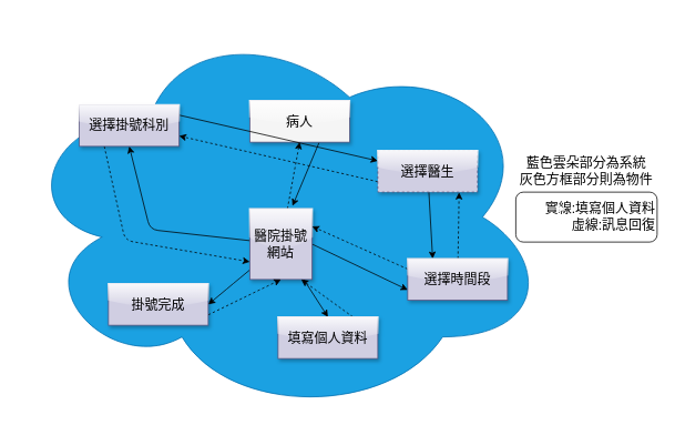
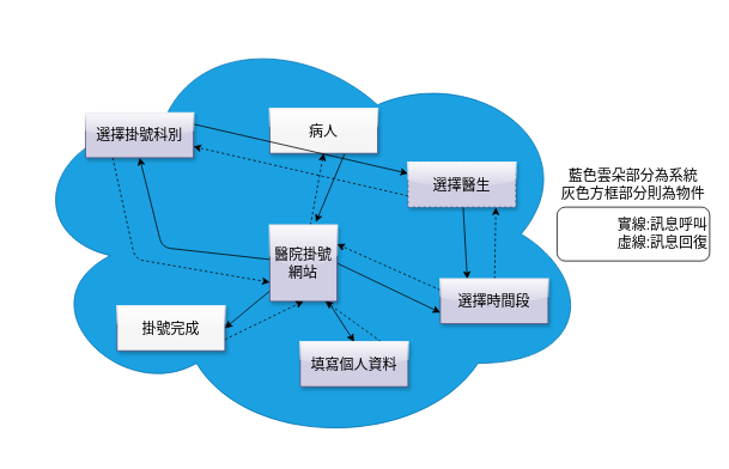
  <mxCell id="0" />
  <mxCell id="1" parent="0" />
  <mxCell id="2" value="&lt;font style=&quot;font-size: 16px;&quot;&gt;藍色雲朵部分為系統&lt;br&gt;灰色方框部分則為物件&lt;br&gt;&lt;/font&gt;" style="text;html=1;strokeColor=none;fillColor=none;align=center;verticalAlign=middle;whiteSpace=wrap;rounded=0;" parent="1" vertex="1"><mxGeometry x="620" y="190" width="170" height="30" as="geometry" /></mxCell>
- <mxCell id="3" value="實線:填寫個人資料&lt;br&gt;虛線:訊息回復" style="rounded=1;whiteSpace=wrap;html=1;fontSize=16;align=right;" parent="1" vertex="1"><mxGeometry x="620" y="230" width="170" height="60" as="geometry" /></mxCell>
+ <mxCell id="3" value="實線:訊息呼叫&lt;br&gt;虛線:訊息回復" style="rounded=1;whiteSpace=wrap;html=1;fontSize=16;align=right;" parent="1" vertex="1"><mxGeometry x="620" y="230" width="170" height="60" as="geometry" /></mxCell>
  <mxCell id="4" value="" style="ellipse;shape=cloud;whiteSpace=wrap;html=1;fillColor=#1ba1e2;fontColor=#ffffff;strokeColor=#006EAF;movable=0;resizable=0;rotatable=0;deletable=0;editable=0;connectable=0;" parent="1" vertex="1"><mxGeometry x="20" y="20" width="640" height="480" as="geometry" /></mxCell>
  <mxCell id="5" value="" style="endArrow=classic;html=1;fontSize=16;fillColor=#eeeeee;strokeColor=#FFFFFF;" parent="1" edge="1"><mxGeometry width="50" height="50" relative="1" as="geometry"><mxPoint x="630" y="250" as="sourcePoint" /><mxPoint x="680" y="250" as="targetPoint" /></mxGeometry></mxCell>
  <mxCell id="6" value="" style="endArrow=classic;html=1;fontSize=16;fillColor=#eeeeee;strokeColor=#FFFFFF;dashed=1;" parent="1" edge="1"><mxGeometry width="50" height="50" relative="1" as="geometry"><mxPoint x="630" y="270" as="sourcePoint" /><mxPoint x="680" y="270" as="targetPoint" /></mxGeometry></mxCell>
  <mxCell id="7" style="edgeStyle=none;html=1;entryX=0.5;entryY=1;entryDx=0;entryDy=0;fontSize=16;fontColor=#000000;dashed=1;" parent="1" source="12" target="14" edge="1"><mxGeometry relative="1" as="geometry" /></mxCell>
  <mxCell id="8" style="edgeStyle=none;html=1;entryX=0.5;entryY=1;entryDx=0;entryDy=0;fontSize=16;fontColor=#000000;" parent="1" source="12" target="27" edge="1"><mxGeometry relative="1" as="geometry"><Array as="points"><mxPoint x="180" y="275" /></Array></mxGeometry></mxCell>
  <mxCell id="9" style="edgeStyle=none;html=1;entryX=1;entryY=0.5;entryDx=0;entryDy=0;fontSize=16;fontColor=#000000;" parent="1" source="12" target="24" edge="1"><mxGeometry relative="1" as="geometry"><Array as="points"><mxPoint x="280" y="340" /></Array></mxGeometry></mxCell>
  <mxCell id="10" style="edgeStyle=none;html=1;entryX=0.5;entryY=0;entryDx=0;entryDy=0;fontSize=16;fontColor=#000000;" parent="1" source="12" target="22" edge="1"><mxGeometry relative="1" as="geometry" /></mxCell>
  <mxCell id="11" style="edgeStyle=none;html=1;entryX=0;entryY=0.75;entryDx=0;entryDy=0;fontSize=16;fontColor=#000000;exitX=1;exitY=0.5;exitDx=0;exitDy=0;" parent="1" source="12" target="20" edge="1"><mxGeometry relative="1" as="geometry" /></mxCell>
  <mxCell id="12" value="&lt;font color=&quot;#000000&quot; style=&quot;font-size: 16px;&quot;&gt;醫院掛號網站&lt;/font&gt;" style="rounded=0;whiteSpace=wrap;html=1;fillColor=#d0cee2;strokeColor=#56517e;glass=1;shadow=1;" parent="1" vertex="1"><mxGeometry x="300" y="250" width="75" height="85" as="geometry" /></mxCell>
  <mxCell id="13" style="edgeStyle=none;html=1;fontSize=16;fontColor=#000000;exitX=0.695;exitY=1.008;exitDx=0;exitDy=0;exitPerimeter=0;entryX=0.685;entryY=-0.04;entryDx=0;entryDy=0;entryPerimeter=0;" parent="1" source="14" target="12" edge="1"><mxGeometry relative="1" as="geometry"><mxPoint x="373" y="240" as="targetPoint" /></mxGeometry></mxCell>
  <mxCell id="14" value="&lt;font color=&quot;#000000&quot;&gt;&lt;span style=&quot;font-size: 16px;&quot;&gt;病人&lt;/span&gt;&lt;/font&gt;" style="rounded=0;whiteSpace=wrap;html=1;fillColor=#f5f5f5;strokeColor=#56517e;glass=1;shadow=1;" parent="1" vertex="1"><mxGeometry x="300" y="120" width="120" height="50" as="geometry" /></mxCell>
  <mxCell id="15" style="edgeStyle=none;html=1;fontSize=16;fontColor=#000000;dashed=1;exitX=0;exitY=0.75;exitDx=0;exitDy=0;entryX=1;entryY=0.75;entryDx=0;entryDy=0;" parent="1" source="17" target="27" edge="1"><mxGeometry relative="1" as="geometry" /></mxCell>
  <mxCell id="16" style="edgeStyle=none;html=1;entryX=0.25;entryY=0;entryDx=0;entryDy=0;fontSize=16;fontColor=#000000;" parent="1" source="17" target="20" edge="1"><mxGeometry relative="1" as="geometry" /></mxCell>
  <mxCell id="17" value="&lt;font color=&quot;#000000&quot;&gt;&lt;span style=&quot;font-size: 16px;&quot;&gt;選擇醫生&lt;/span&gt;&lt;/font&gt;" style="rounded=0;whiteSpace=wrap;html=1;fillColor=#d0cee2;strokeColor=#56517e;glass=1;shadow=1;dashed=1;" parent="1" vertex="1"><mxGeometry x="454" y="180" width="120" height="50" as="geometry" /></mxCell>
  <mxCell id="18" value="" style="edgeStyle=none;html=1;dashed=1;fontSize=16;fontColor=#000000;entryX=0.815;entryY=1.008;entryDx=0;entryDy=0;entryPerimeter=0;" parent="1" source="20" target="17" edge="1"><mxGeometry relative="1" as="geometry" /></mxCell>
  <mxCell id="19" style="edgeStyle=none;html=1;entryX=1;entryY=0.25;entryDx=0;entryDy=0;dashed=1;fontSize=16;fontColor=#000000;exitX=0;exitY=0.25;exitDx=0;exitDy=0;" parent="1" source="20" target="12" edge="1"><mxGeometry relative="1" as="geometry" /></mxCell>
  <mxCell id="20" value="&lt;span style=&quot;color: rgb(0, 0, 0); font-size: 16px;&quot;&gt;選擇時間段&lt;/span&gt;" style="rounded=0;whiteSpace=wrap;html=1;fillColor=#d0cee2;strokeColor=#56517e;glass=1;shadow=1;" parent="1" vertex="1"><mxGeometry x="490" y="310" width="120" height="50" as="geometry" /></mxCell>
  <mxCell id="21" style="edgeStyle=none;html=1;entryX=0.825;entryY=1;entryDx=0;entryDy=0;entryPerimeter=0;fontSize=16;fontColor=#000000;exitX=0.75;exitY=0;exitDx=0;exitDy=0;dashed=1;" parent="1" source="22" target="12" edge="1"><mxGeometry relative="1" as="geometry" /></mxCell>
  <mxCell id="22" value="&lt;font color=&quot;#000000&quot;&gt;&lt;span style=&quot;font-size: 16px;&quot;&gt;填寫個人資料&lt;/span&gt;&lt;/font&gt;" style="rounded=0;whiteSpace=wrap;html=1;fillColor=#d0cee2;strokeColor=#56517e;glass=1;shadow=1;" parent="1" vertex="1"><mxGeometry x="334" y="380" width="120" height="50" as="geometry" /></mxCell>
  <mxCell id="23" style="edgeStyle=none;html=1;entryX=0.5;entryY=1;entryDx=0;entryDy=0;dashed=1;fontSize=16;fontColor=#000000;exitX=1;exitY=0.75;exitDx=0;exitDy=0;" parent="1" source="24" target="12" edge="1"><mxGeometry relative="1" as="geometry"><Array as="points" /></mxGeometry></mxCell>
- <mxCell id="24" value="&lt;font color=&quot;#000000&quot;&gt;&lt;span style=&quot;font-size: 16px;&quot;&gt;掛號完成&lt;/span&gt;&lt;/font&gt;" style="rounded=0;whiteSpace=wrap;html=1;fillColor=#d0cee2;strokeColor=#56517e;glass=1;shadow=1;" parent="1" vertex="1"><mxGeometry x="130" y="340" width="120" height="50" as="geometry" /></mxCell>
+ <mxCell id="24" value="&lt;font color=&quot;#000000&quot;&gt;&lt;span style=&quot;font-size: 16px;&quot;&gt;掛號完成&lt;/span&gt;&lt;/font&gt;" style="rounded=0;whiteSpace=wrap;html=1;fillColor=#f5f5f5;strokeColor=#56517e;glass=1;shadow=1;" parent="1" vertex="1"><mxGeometry x="130" y="340" width="120" height="50" as="geometry" /></mxCell>
  <mxCell id="25" style="edgeStyle=none;html=1;entryX=0;entryY=0.25;entryDx=0;entryDy=0;fontSize=16;fontColor=#000000;exitX=1;exitY=0.25;exitDx=0;exitDy=0;" parent="1" source="27" target="17" edge="1"><mxGeometry relative="1" as="geometry" /></mxCell>
  <mxCell id="26" style="edgeStyle=none;html=1;entryX=0;entryY=0.75;entryDx=0;entryDy=0;fontSize=16;fontColor=#000000;exitX=0.25;exitY=1;exitDx=0;exitDy=0;dashed=1;" parent="1" source="27" target="12" edge="1"><mxGeometry relative="1" as="geometry"><Array as="points"><mxPoint x="150" y="288" /></Array></mxGeometry></mxCell>
  <mxCell id="27" value="&lt;span style=&quot;color: rgb(0, 0, 0); font-size: 16px;&quot;&gt;選擇掛號科別&lt;/span&gt;" style="rounded=0;whiteSpace=wrap;html=1;fillColor=#d0cee2;strokeColor=#56517e;glass=1;shadow=1;" parent="1" vertex="1"><mxGeometry x="95" y="125" width="120" height="50" as="geometry" /></mxCell>
